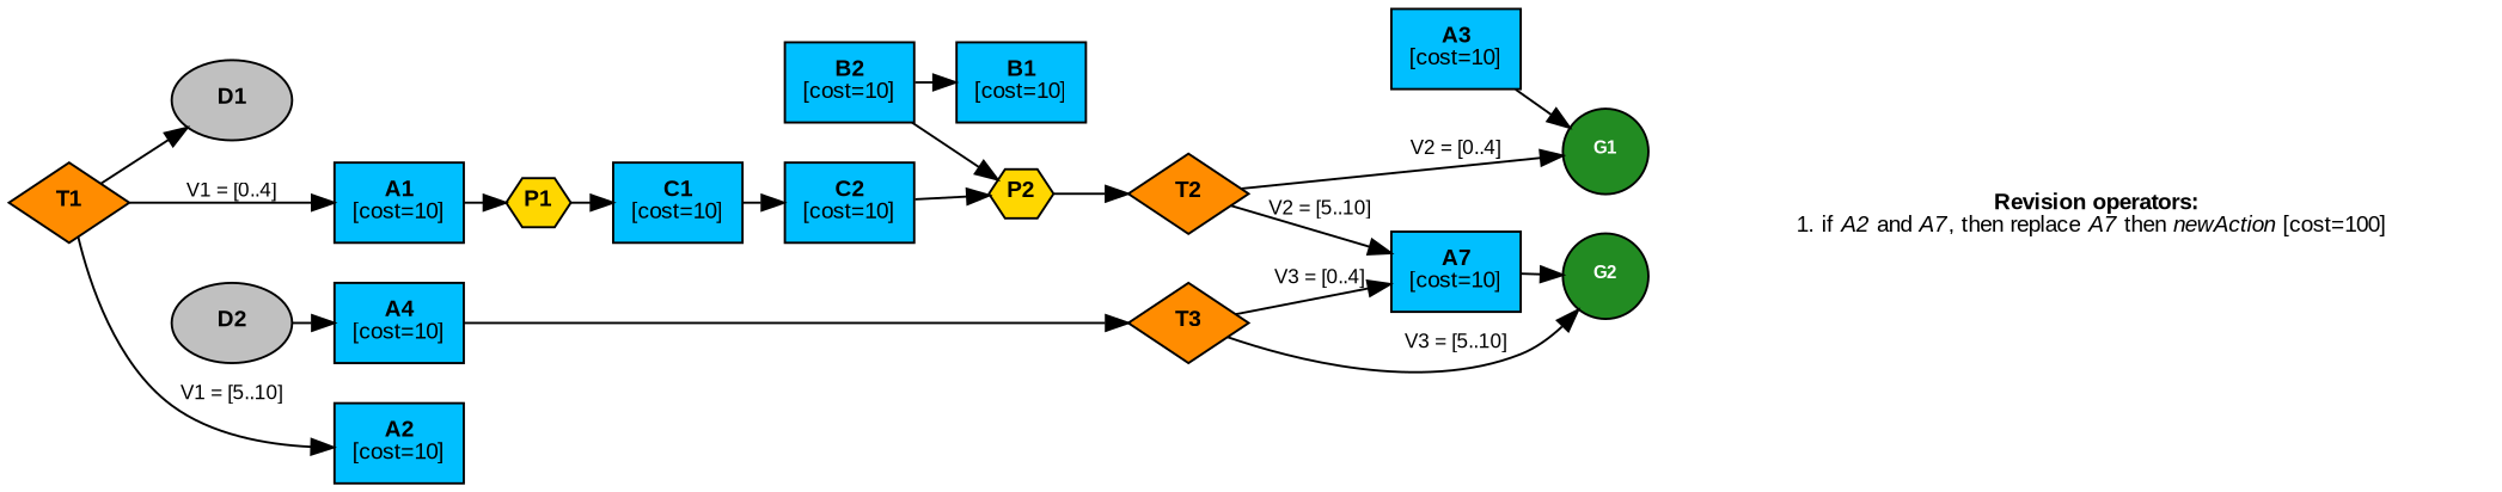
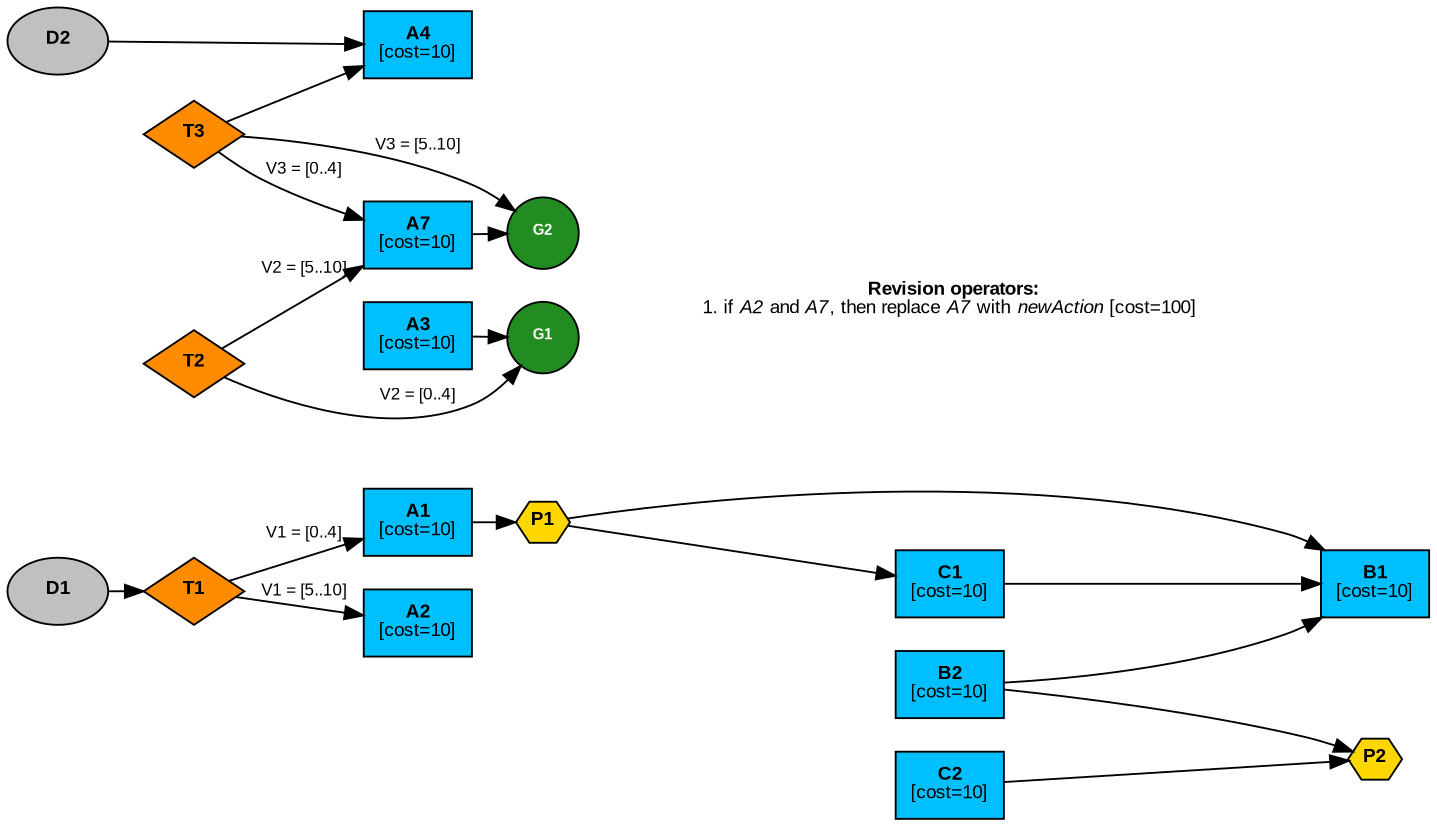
  digraph {
    newrank=true
    rankdir=LR
    ranksep=0.25
    node [fillcolor=deepskyblue fontname=arial fontsize=10 shape=box style=filled]
    edge [fontname=arial fontsize=9]
    n1 [fillcolor=grey label=<<b>D1</b>> shape=oval]
    n2 [fillcolor=grey label=<<b>D2</b>> shape=oval]
    n3 [label=<<b>A1</b><br/>[cost=10]>]
    n4 [label=<<b>A2</b><br/>[cost=10]>]
    n5 [label=<<b>A4</b><br/>[cost=10]>]
    n6 [label=<<b>A3</b><br/>[cost=10]>]
    n7 [label=<<b>A7</b><br/>[cost=10]>]
    n8 [fillcolor=darkorange label=<<b>T1</b>> shape=diamond]
    n9 [fillcolor=gold fixedsize=true height=0.3 label=<<b>P1</b>> shape=hexagon width=0.4]
    n10 [fillcolor=darkorange label=<<b>T3</b>> shape=diamond]
    n11 [fillcolor=forestgreen fontcolor=white fontsize=8 label=<<b>G1</b>> shape=circle width=0.1]
    n12 [fillcolor=forestgreen fontcolor=white fontsize=8 label=<<b>G2</b>> shape=circle width=0.1]
    n13 [fillcolor=darkorange label=<<b>T2</b>> shape=diamond]
-   n14 [align=center color=white fillcolor=white label=< <b>Revision operators:</b><br/> 1. if <i>A2</i> and <i>A7</i>, then replace <i>A7</i> then <i>newAction</i> [cost=100] > width=5]
+   n14 [align=center color=white fillcolor=white label=< <b>Revision operators:</b><br/> 1. if <i>A2</i> and <i>A7</i>, then replace <i>A7</i> with <i>newAction</i> [cost=100] > width=5]
    n15 [label=<<b>B1</b><br/>[cost=10]>]
    n16 [label=<<b>C1</b><br/>[cost=10]>]
    n17 [label=<<b>B2</b><br/>[cost=10]>]
    n18 [fillcolor=gold fixedsize=true height=0.3 label=<<b>P2</b>> shape=hexagon width=0.4]
    n19 [label=<<b>C2</b><br/>[cost=10]>]
    subgraph sub_1 {
      rank=same
      n1
      n2
    }
    subgraph sub_2 {
      rank=same
      n3
      n4
      n5
    }
    subgraph sub_3 {
      rank=same
      n6
      n7
    }
-   n8 -> n1
+   n1 -> n8
    n2 -> n5
    n3 -> n9
-   n5 -> n10
+   n10 -> n5
    n6 -> n11
    n7 -> n12
    n8 -> n3 [label=<V1 = [0..4]>]
    n8 -> n4 [label=<V1 = [5..10]>]
+   n9 -> n15
    n9 -> n16
    n10 -> n7 [label=<V3 = [0..4]>]
    n10 -> n12 [label=<V3 = [5..10]>]
    n11 -> n14 [style=invis]
    n12 -> n14 [style=invis]
    n13 -> n7 [label=<V2 = [5..10]>]
    n13 -> n11 [label=<V2 = [0..4]>]
-   n16 -> n19
+   n16 -> n15
    n17 -> n15
    n17 -> n18
-   n18 -> n13
    n19 -> n18
  }
